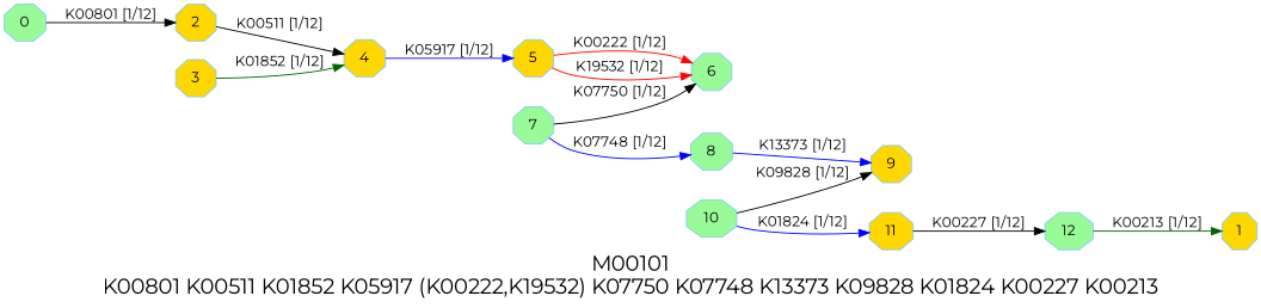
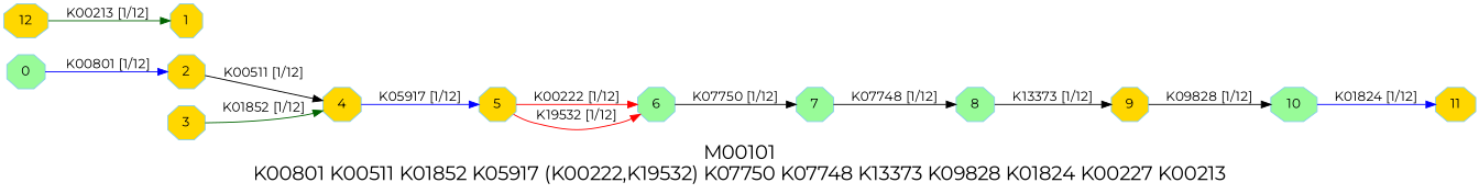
  digraph {
    fontname=Montserrat
    fontsize=20
    label="M00101\nK00801 K00511 K01852 K05917 (K00222,K19532) K07750 K07748 K13373 K09828 K01824 K00227 K00213"
    rankdir=LR
    node [color=skyblue fillcolor=gold fontname=Montserrat shape=octagon style=filled]
    edge [color=black fontname=Montserrat]
    0 [fillcolor=palegreen height=.3 width=.3]
    1 [height=.3 width=.3]
    2 [height=.3 width=.3]
    3 [height=.3 width=.3]
    4 [height=.3 width=.3]
    5 [height=.3 width=.3]
    6 [fillcolor=palegreen height=.3 width=.3]
    7 [fillcolor=palegreen height=.3 width=.3]
    8 [fillcolor=palegreen height=.3 width=.3]
    9 [height=.3 width=.3]
    10 [fillcolor=palegreen height=.3 width=.3]
    11 [height=.3 width=.3]
-   12 [fillcolor=palegreen height=.3 width=.3]
+   12 [height=.3 width=.3]
    subgraph sub_1 {
      0
      1
      2
      3
      4
      5
      6
      7
      8
      9
      10
      11
      12
    }
-   0 -> 2 [label="K00801 [1/12]"]
+   0 -> 2 [color=blue label="K00801 [1/12]"]
    2 -> 4 [label="K00511 [1/12]"]
    3 -> 4 [color=darkgreen label="K01852 [1/12]"]
    4 -> 5 [color=blue label="K05917 [1/12]"]
    5 -> 6 [color=red label="K00222 [1/12]"]
    5 -> 6 [color=red label="K19532 [1/12]"]
-   7 -> 6 [label="K07750 [1/12]"]
-   7 -> 8 [color=blue label="K07748 [1/12]"]
-   8 -> 9 [color=blue label="K13373 [1/12]"]
-   10 -> 9 [label="K09828 [1/12]"]
+   6 -> 7 [label="K07750 [1/12]"]
+   7 -> 8 [label="K07748 [1/12]"]
+   8 -> 9 [label="K13373 [1/12]"]
+   9 -> 10 [label="K09828 [1/12]"]
    10 -> 11 [color=blue label="K01824 [1/12]"]
-   11 -> 12 [label="K00227 [1/12]"]
    12 -> 1 [color=darkgreen label="K00213 [1/12]"]
  }
